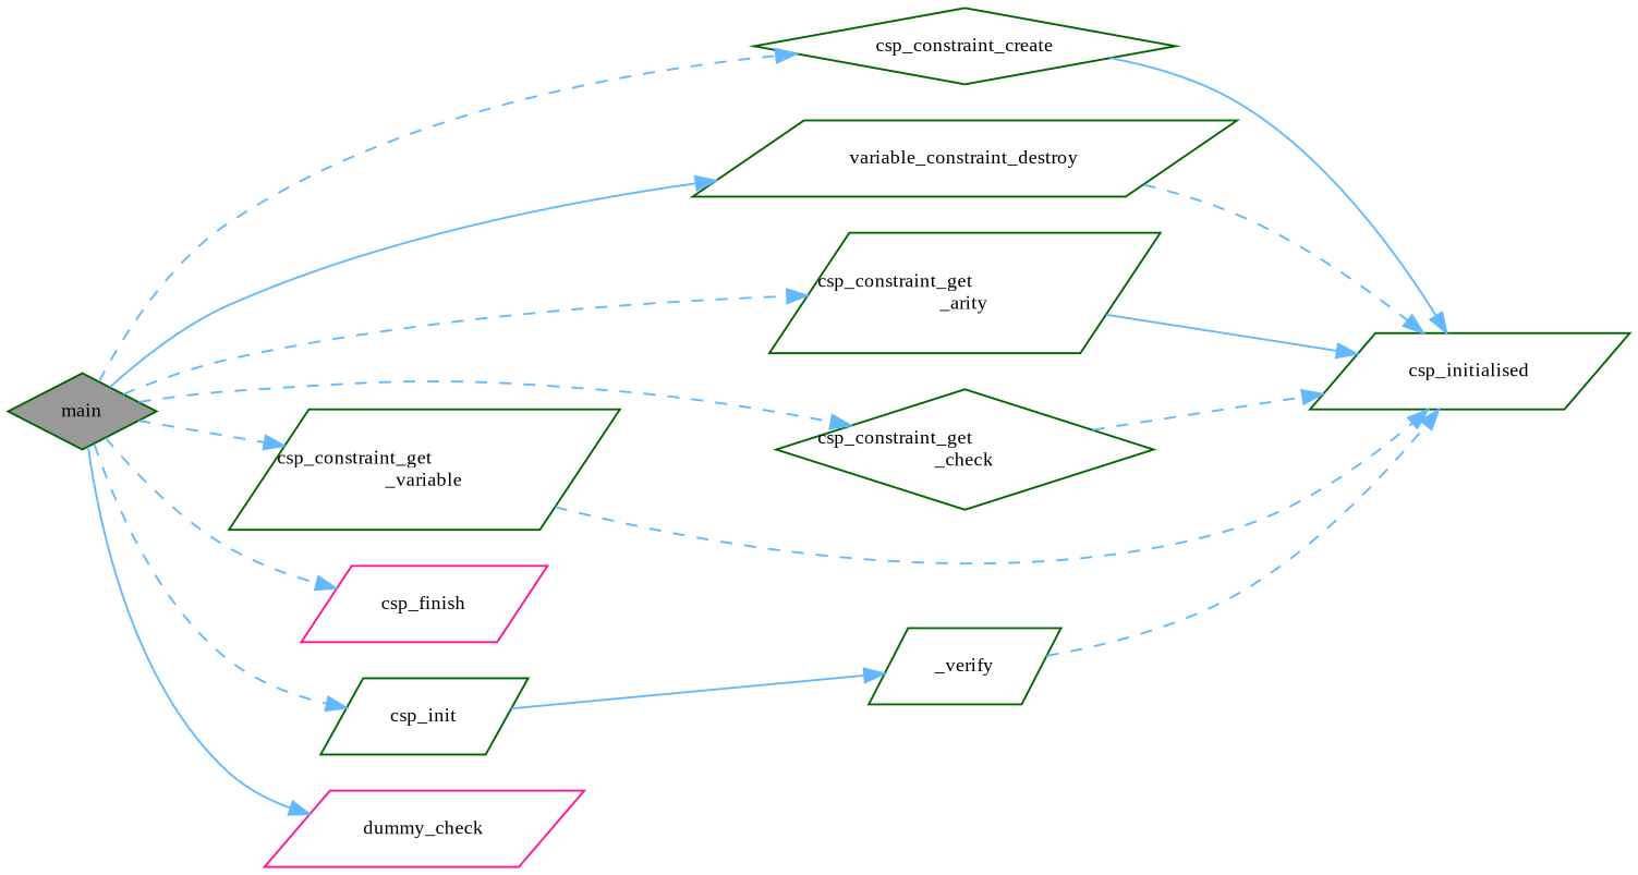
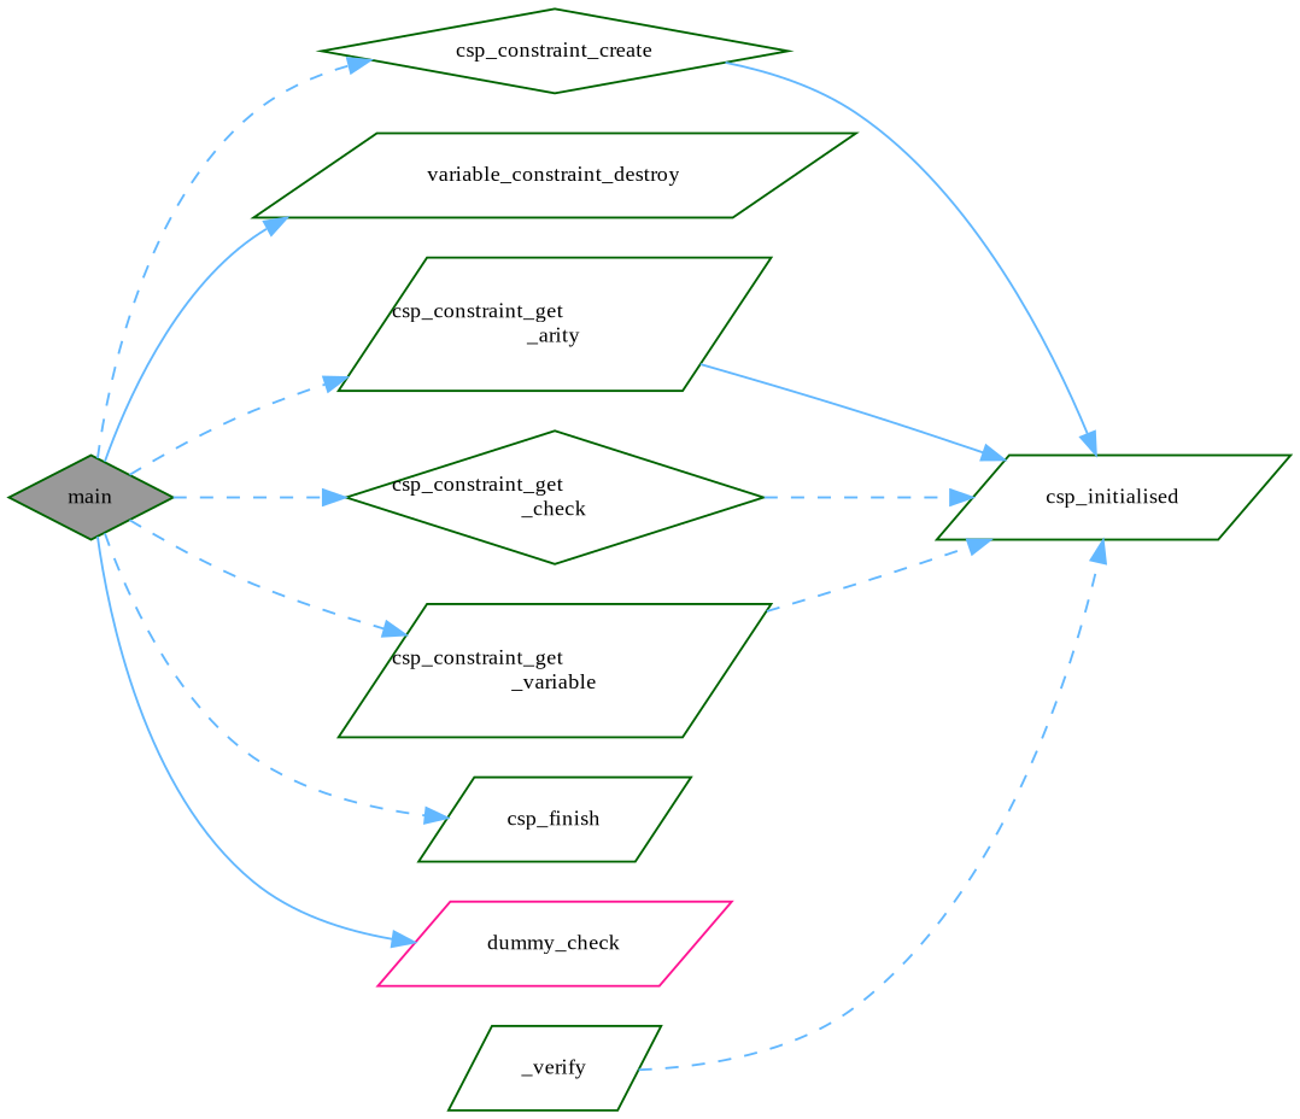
  digraph {
    fontname="Liberation Serif"
    rankdir=LR
    node [color=darkgreen fillcolor=white fontname="Liberation Serif" fontsize=10 shape=parallelogram style=filled]
    edge [color=steelblue1 fontname="Liberation Serif" fontsize=10 labelfontname=Roboto labelfontsize=10 style=dashed]
    n1 [fillcolor=grey60 fontcolor=black height=0.2 label=main shape=diamond width=0.4]
    n2 [height=0.2 label=csp_constraint_create shape=diamond width=0.4]
    n3 [height=0.2 label=variable_constraint_destroy width=0.4]
    n4 [height=0.2 label="csp_constraint_get\l_arity" width=0.4]
    n5 [height=0.2 label="csp_constraint_get\l_check" shape=diamond width=0.4]
    n6 [height=0.2 label="csp_constraint_get\l_variable" width=0.4]
-   n7 [color=deeppink height=0.2 label=csp_finish width=0.4]
-   n8 [height=0.2 label=csp_init width=0.4]
+   n7 [height=0.2 label=csp_finish width=0.4]
    n9 [color=deeppink height=0.2 label=dummy_check width=0.4]
    n10 [height=0.2 label=csp_initialised width=0.4]
    n11 [height=0.2 label=_verify width=0.4]
    n1 -> n2
    n1 -> n3 [style=solid]
    n1 -> n4
    n1 -> n5
    n1 -> n6
    n1 -> n7
-   n1 -> n8
    n1 -> n9 [style=solid]
    n2 -> n10 [style=solid]
-   n3 -> n10
    n4 -> n10 [style=solid]
    n5 -> n10
    n6 -> n10
-   n8 -> n11 [style=solid]
    n11 -> n10
  }
